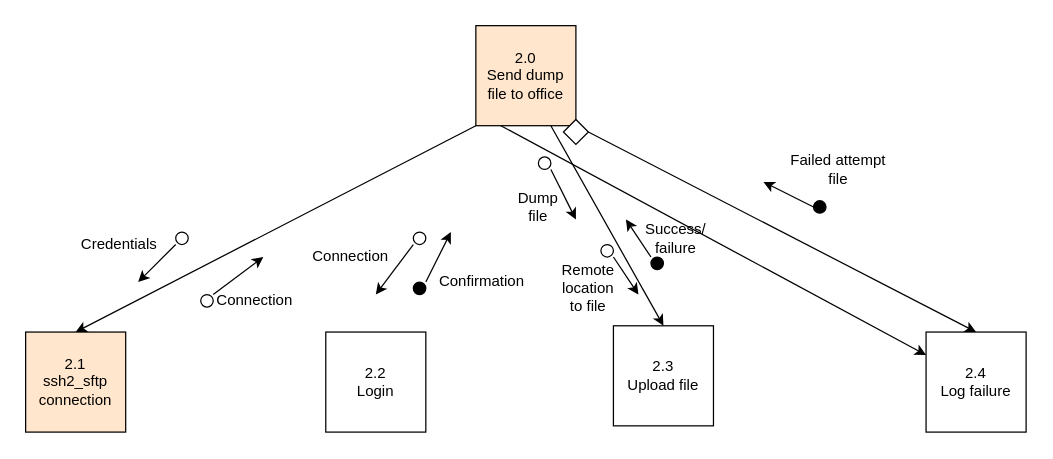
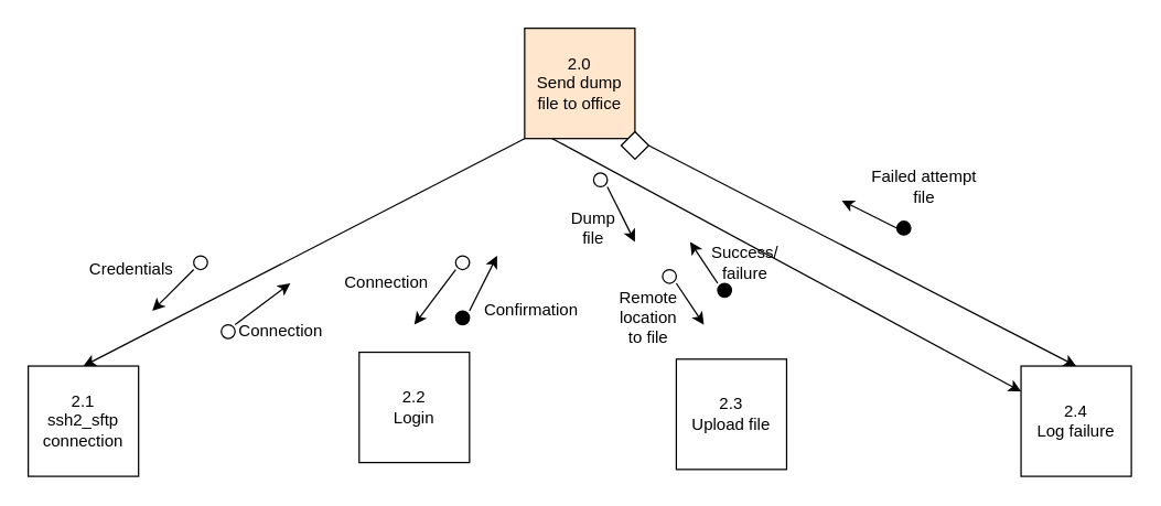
  <mxCell id="0" />
  <mxCell id="1" parent="0" />
  <mxCell id="2" value="2.0&lt;br&gt;Send dump file to office" style="whiteSpace=wrap;html=1;aspect=fixed;fillColor=#ffe6cc;" vertex="1" parent="1"><mxGeometry x="380" y="20" width="80" height="80" as="geometry" /></mxCell>
- <mxCell id="3" value="2.1&lt;br&gt;ssh2_sftp connection" style="whiteSpace=wrap;html=1;aspect=fixed;fillColor=#ffe6cc;" vertex="1" parent="1"><mxGeometry x="20" y="265" width="80" height="80" as="geometry" /></mxCell>
- <mxCell id="4" value="2.2&lt;br&gt;Login" style="whiteSpace=wrap;html=1;aspect=fixed;" vertex="1" parent="1"><mxGeometry x="260" y="265" width="80" height="80" as="geometry" /></mxCell>
+ <mxCell id="3" value="2.1&lt;br&gt;ssh2_sftp connection" style="whiteSpace=wrap;html=1;aspect=fixed;" vertex="1" parent="1"><mxGeometry x="20" y="265" width="80" height="80" as="geometry" /></mxCell>
+ <mxCell id="4" value="2.2&lt;br&gt;Login" style="whiteSpace=wrap;html=1;aspect=fixed;" vertex="1" parent="1"><mxGeometry x="260" y="255" width="80" height="80" as="geometry" /></mxCell>
  <mxCell id="5" value="2.3&lt;br&gt;Upload file" style="whiteSpace=wrap;html=1;aspect=fixed;" vertex="1" parent="1"><mxGeometry x="490" y="260" width="80" height="80" as="geometry" /></mxCell>
  <mxCell id="6" value="" style="endArrow=classic;html=1;entryX=0.5;entryY=0;entryDx=0;entryDy=0;exitX=0;exitY=1;exitDx=0;exitDy=0;" edge="1" parent="1" source="2" target="3"><mxGeometry width="50" height="50" relative="1" as="geometry"><mxPoint x="190" y="185" as="sourcePoint" /><mxPoint x="240" y="135" as="targetPoint" /></mxGeometry></mxCell>
  <mxCell id="7" value="" style="endArrow=classic;html=1;exitX=0.25;exitY=1;exitDx=0;exitDy=0;" edge="1" parent="1" source="2" target="13"><mxGeometry width="50" height="50" relative="1" as="geometry"><mxPoint x="400" y="195" as="sourcePoint" /><mxPoint x="450" y="145" as="targetPoint" /></mxGeometry></mxCell>
  <mxCell id="8" value="" style="ellipse;whiteSpace=wrap;html=1;aspect=fixed;fillColor=#000000;" vertex="1" parent="1"><mxGeometry x="330" y="225" width="10" height="10" as="geometry" /></mxCell>
  <mxCell id="9" value="" style="ellipse;whiteSpace=wrap;html=1;aspect=fixed;" vertex="1" parent="1"><mxGeometry x="330" y="185" width="10" height="10" as="geometry" /></mxCell>
  <mxCell id="10" value="" style="ellipse;whiteSpace=wrap;html=1;aspect=fixed;" vertex="1" parent="1"><mxGeometry x="160" y="235" width="10" height="10" as="geometry" /></mxCell>
  <mxCell id="11" value="" style="ellipse;whiteSpace=wrap;html=1;aspect=fixed;" vertex="1" parent="1"><mxGeometry x="140" y="185" width="10" height="10" as="geometry" /></mxCell>
- <mxCell id="12" value="" style="endArrow=classic;html=1;exitX=0.75;exitY=1;exitDx=0;exitDy=0;entryX=0.5;entryY=0;entryDx=0;entryDy=0;" edge="1" parent="1" source="2" target="5"><mxGeometry width="50" height="50" relative="1" as="geometry"><mxPoint x="460" y="205" as="sourcePoint" /><mxPoint x="510" y="155" as="targetPoint" /></mxGeometry></mxCell>
  <mxCell id="13" value="2.4&lt;br&gt;Log failure" style="whiteSpace=wrap;html=1;aspect=fixed;" vertex="1" parent="1"><mxGeometry x="740" y="265" width="80" height="80" as="geometry" /></mxCell>
  <mxCell id="14" value="" style="endArrow=classic;html=1;entryX=0.5;entryY=0;entryDx=0;entryDy=0;exitX=1;exitY=0.5;exitDx=0;exitDy=0;" edge="1" parent="1" source="35" target="13"><mxGeometry width="50" height="50" relative="1" as="geometry"><mxPoint x="490" y="115" as="sourcePoint" /><mxPoint x="660" y="105" as="targetPoint" /></mxGeometry></mxCell>
  <mxCell id="15" value="" style="endArrow=classic;html=1;" edge="1" parent="1"><mxGeometry width="50" height="50" relative="1" as="geometry"><mxPoint x="140" y="195" as="sourcePoint" /><mxPoint x="110" y="225" as="targetPoint" /></mxGeometry></mxCell>
  <mxCell id="16" value="Credentials" style="text;html=1;strokeColor=none;fillColor=none;align=center;verticalAlign=middle;whiteSpace=wrap;rounded=0;" vertex="1" parent="1"><mxGeometry x="50" y="185" width="90" height="20" as="geometry" /></mxCell>
  <mxCell id="17" value="" style="endArrow=classic;html=1;" edge="1" parent="1"><mxGeometry width="50" height="50" relative="1" as="geometry"><mxPoint x="170" y="235" as="sourcePoint" /><mxPoint x="210" y="205" as="targetPoint" /></mxGeometry></mxCell>
  <mxCell id="18" value="Connection&amp;nbsp;" style="text;html=1;strokeColor=none;fillColor=none;align=center;verticalAlign=middle;whiteSpace=wrap;rounded=0;" vertex="1" parent="1"><mxGeometry x="160" y="230" width="90" height="20" as="geometry" /></mxCell>
  <mxCell id="19" value="" style="endArrow=classic;html=1;" edge="1" parent="1"><mxGeometry width="50" height="50" relative="1" as="geometry"><mxPoint x="330" y="195" as="sourcePoint" /><mxPoint x="300" y="235" as="targetPoint" /></mxGeometry></mxCell>
  <mxCell id="20" value="Connection" style="text;html=1;strokeColor=none;fillColor=none;align=center;verticalAlign=middle;whiteSpace=wrap;rounded=0;" vertex="1" parent="1"><mxGeometry x="240" y="195" width="80" height="20" as="geometry" /></mxCell>
  <mxCell id="21" value="" style="endArrow=classic;html=1;" edge="1" parent="1"><mxGeometry width="50" height="50" relative="1" as="geometry"><mxPoint x="340" y="225" as="sourcePoint" /><mxPoint x="360" y="185" as="targetPoint" /></mxGeometry></mxCell>
  <mxCell id="22" value="Confirmation" style="text;html=1;strokeColor=none;fillColor=none;align=center;verticalAlign=middle;whiteSpace=wrap;rounded=0;" vertex="1" parent="1"><mxGeometry x="350" y="215" width="70" height="20" as="geometry" /></mxCell>
  <mxCell id="23" value="" style="endArrow=classic;html=1;" edge="1" parent="1"><mxGeometry width="50" height="50" relative="1" as="geometry"><mxPoint x="440" y="135" as="sourcePoint" /><mxPoint x="460" y="175" as="targetPoint" /></mxGeometry></mxCell>
  <mxCell id="24" value="" style="endArrow=classic;html=1;" edge="1" parent="1"><mxGeometry width="50" height="50" relative="1" as="geometry"><mxPoint x="490" y="205" as="sourcePoint" /><mxPoint x="510" y="235" as="targetPoint" /></mxGeometry></mxCell>
  <mxCell id="25" value="Dump&lt;br&gt;file" style="text;html=1;strokeColor=none;fillColor=none;align=center;verticalAlign=middle;whiteSpace=wrap;rounded=0;" vertex="1" parent="1"><mxGeometry x="410" y="155" width="40" height="20" as="geometry" /></mxCell>
  <mxCell id="26" value="" style="ellipse;whiteSpace=wrap;html=1;aspect=fixed;fillColor=#000000;" vertex="1" parent="1"><mxGeometry x="650" y="160" width="10" height="10" as="geometry" /></mxCell>
  <mxCell id="27" value="" style="ellipse;whiteSpace=wrap;html=1;aspect=fixed;fillColor=#FFFFFF;" vertex="1" parent="1"><mxGeometry x="480" y="195" width="10" height="10" as="geometry" /></mxCell>
  <mxCell id="28" value="" style="ellipse;whiteSpace=wrap;html=1;aspect=fixed;fillColor=#FFFFFF;" vertex="1" parent="1"><mxGeometry x="430" y="125" width="10" height="10" as="geometry" /></mxCell>
  <mxCell id="29" value="" style="endArrow=classic;html=1;" edge="1" parent="1"><mxGeometry width="50" height="50" relative="1" as="geometry"><mxPoint x="650" y="165" as="sourcePoint" /><mxPoint x="610" y="145" as="targetPoint" /></mxGeometry></mxCell>
  <mxCell id="30" value="Remote location to file" style="text;html=1;strokeColor=none;fillColor=none;align=center;verticalAlign=middle;whiteSpace=wrap;rounded=0;" vertex="1" parent="1"><mxGeometry x="450" y="220" width="40" height="20" as="geometry" /></mxCell>
  <mxCell id="31" value="" style="endArrow=classic;html=1;" edge="1" parent="1"><mxGeometry width="50" height="50" relative="1" as="geometry"><mxPoint x="520" y="205" as="sourcePoint" /><mxPoint x="500" y="175" as="targetPoint" /></mxGeometry></mxCell>
  <mxCell id="32" value="Success/&lt;br&gt;failure" style="text;html=1;strokeColor=none;fillColor=none;align=center;verticalAlign=middle;whiteSpace=wrap;rounded=0;" vertex="1" parent="1"><mxGeometry x="520" y="180" width="40" height="20" as="geometry" /></mxCell>
  <mxCell id="33" value="" style="ellipse;whiteSpace=wrap;html=1;aspect=fixed;fillColor=#000000;" vertex="1" parent="1"><mxGeometry x="520" y="205" width="10" height="10" as="geometry" /></mxCell>
  <mxCell id="34" value="Failed attempt file" style="text;html=1;strokeColor=none;fillColor=none;align=center;verticalAlign=middle;whiteSpace=wrap;rounded=0;" vertex="1" parent="1"><mxGeometry x="630" y="125" width="80" height="20" as="geometry" /></mxCell>
  <mxCell id="35" value="" style="rhombus;whiteSpace=wrap;html=1;fillColor=#FFFFFF;" vertex="1" parent="1"><mxGeometry x="450" y="95" width="20" height="20" as="geometry" /></mxCell>
